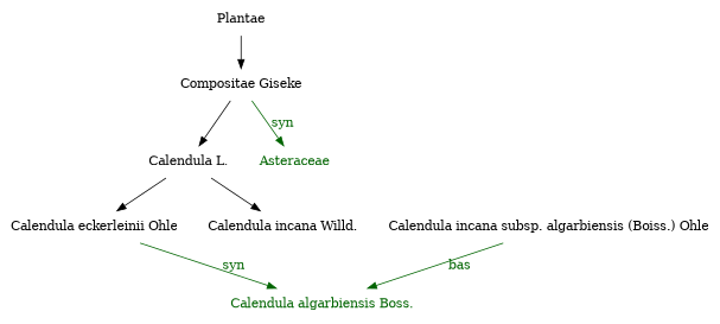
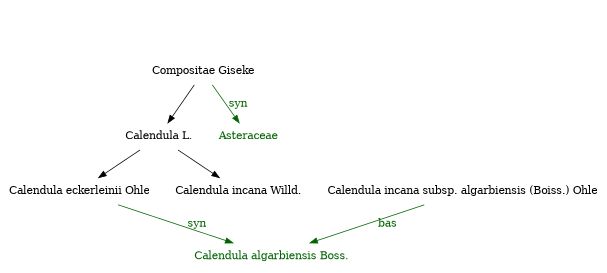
  digraph {
    node [shape=plaintext]
-   n1 [label=Plantae]
    n2 [label="Compositae Giseke"]
    n3 [label="Calendula L."]
    n4 [fontcolor=darkgreen label=Asteraceae]
    n5 [label="Calendula eckerleinii Ohle"]
    n6 [label="Calendula incana Willd."]
    n7 [fontcolor=darkgreen label="Calendula algarbiensis Boss."]
    n8 [label="Calendula incana subsp. algarbiensis (Boiss.) Ohle"]
-   n1 -> n2
    n2 -> n3
    n2 -> n4 [color=darkgreen fontcolor=darkgreen label=syn]
    n3 -> n5
    n3 -> n6
    n5 -> n7 [color=darkgreen fontcolor=darkgreen label=syn]
    n8 -> n7 [color=darkgreen fontcolor=darkgreen label=bas]
  }
